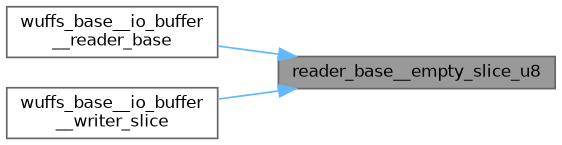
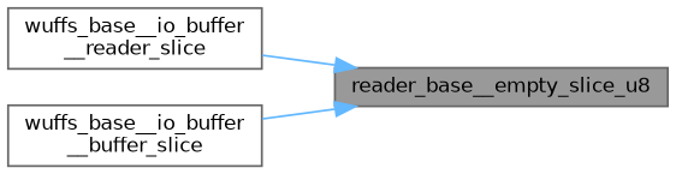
  digraph {
    rankdir=RL
    node [color=grey40 fillcolor=white fontname=Helvetica fontsize=10 shape=box style=filled]
    edge [color=steelblue1 dir=back fontname=Helvetica fontsize=10 labelfontname=Helvetica labelfontsize=10 style=solid]
    n1 [color=gray40 fillcolor=grey60 fontcolor=black height=0.2 label=reader_base__empty_slice_u8 width=0.4]
-   n2 [height=0.2 label="wuffs_base__io_buffer\l__reader_base" width=0.4]
-   n3 [height=0.2 label="wuffs_base__io_buffer\l__writer_slice" width=0.4]
+   n2 [height=0.2 label="wuffs_base__io_buffer\l__reader_slice" width=0.4]
+   n3 [height=0.2 label="wuffs_base__io_buffer\l__buffer_slice" width=0.4]
    n1 -> n2
    n1 -> n3
  }
